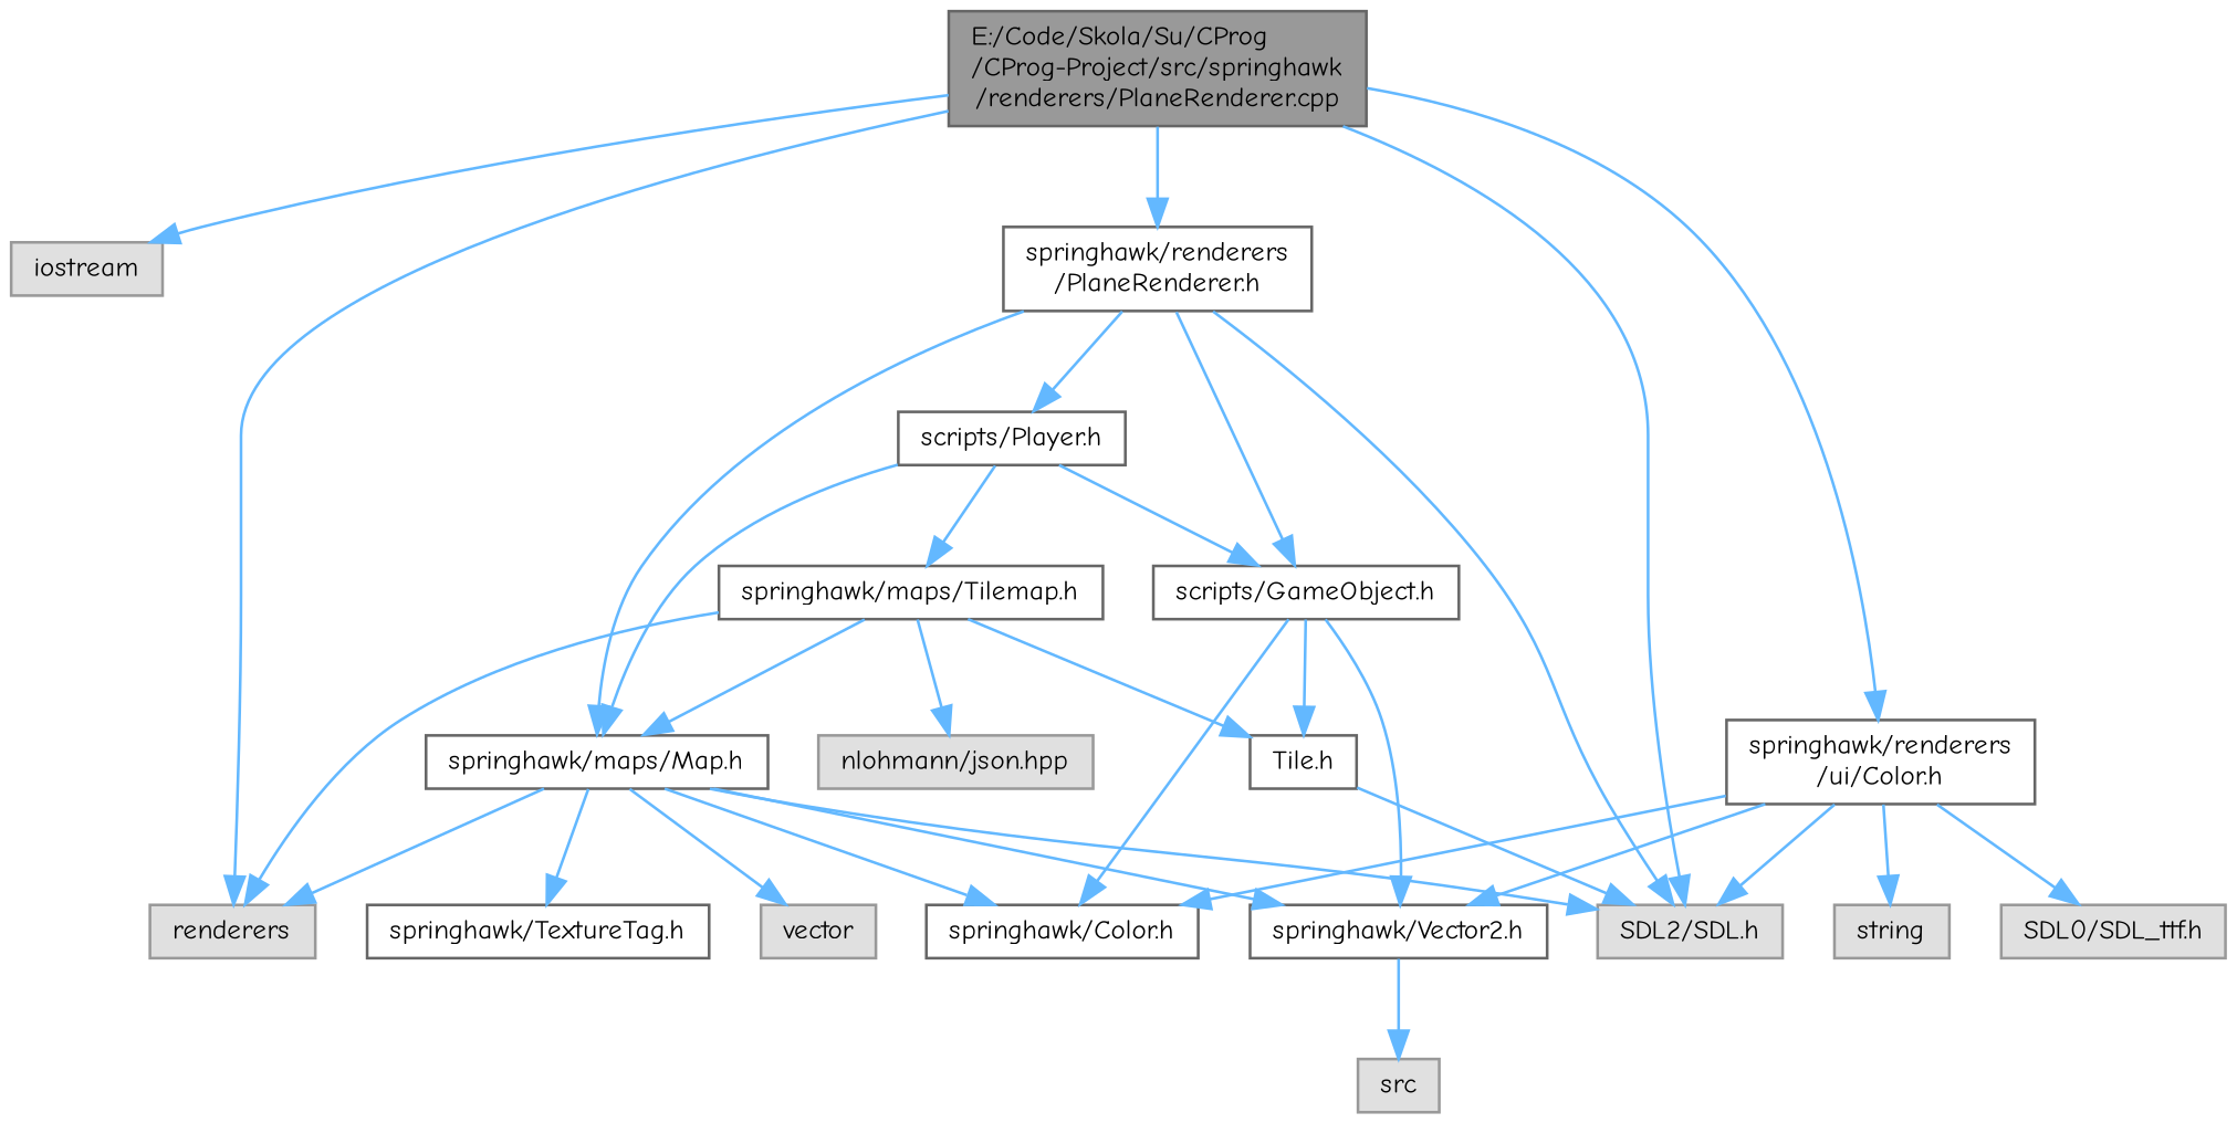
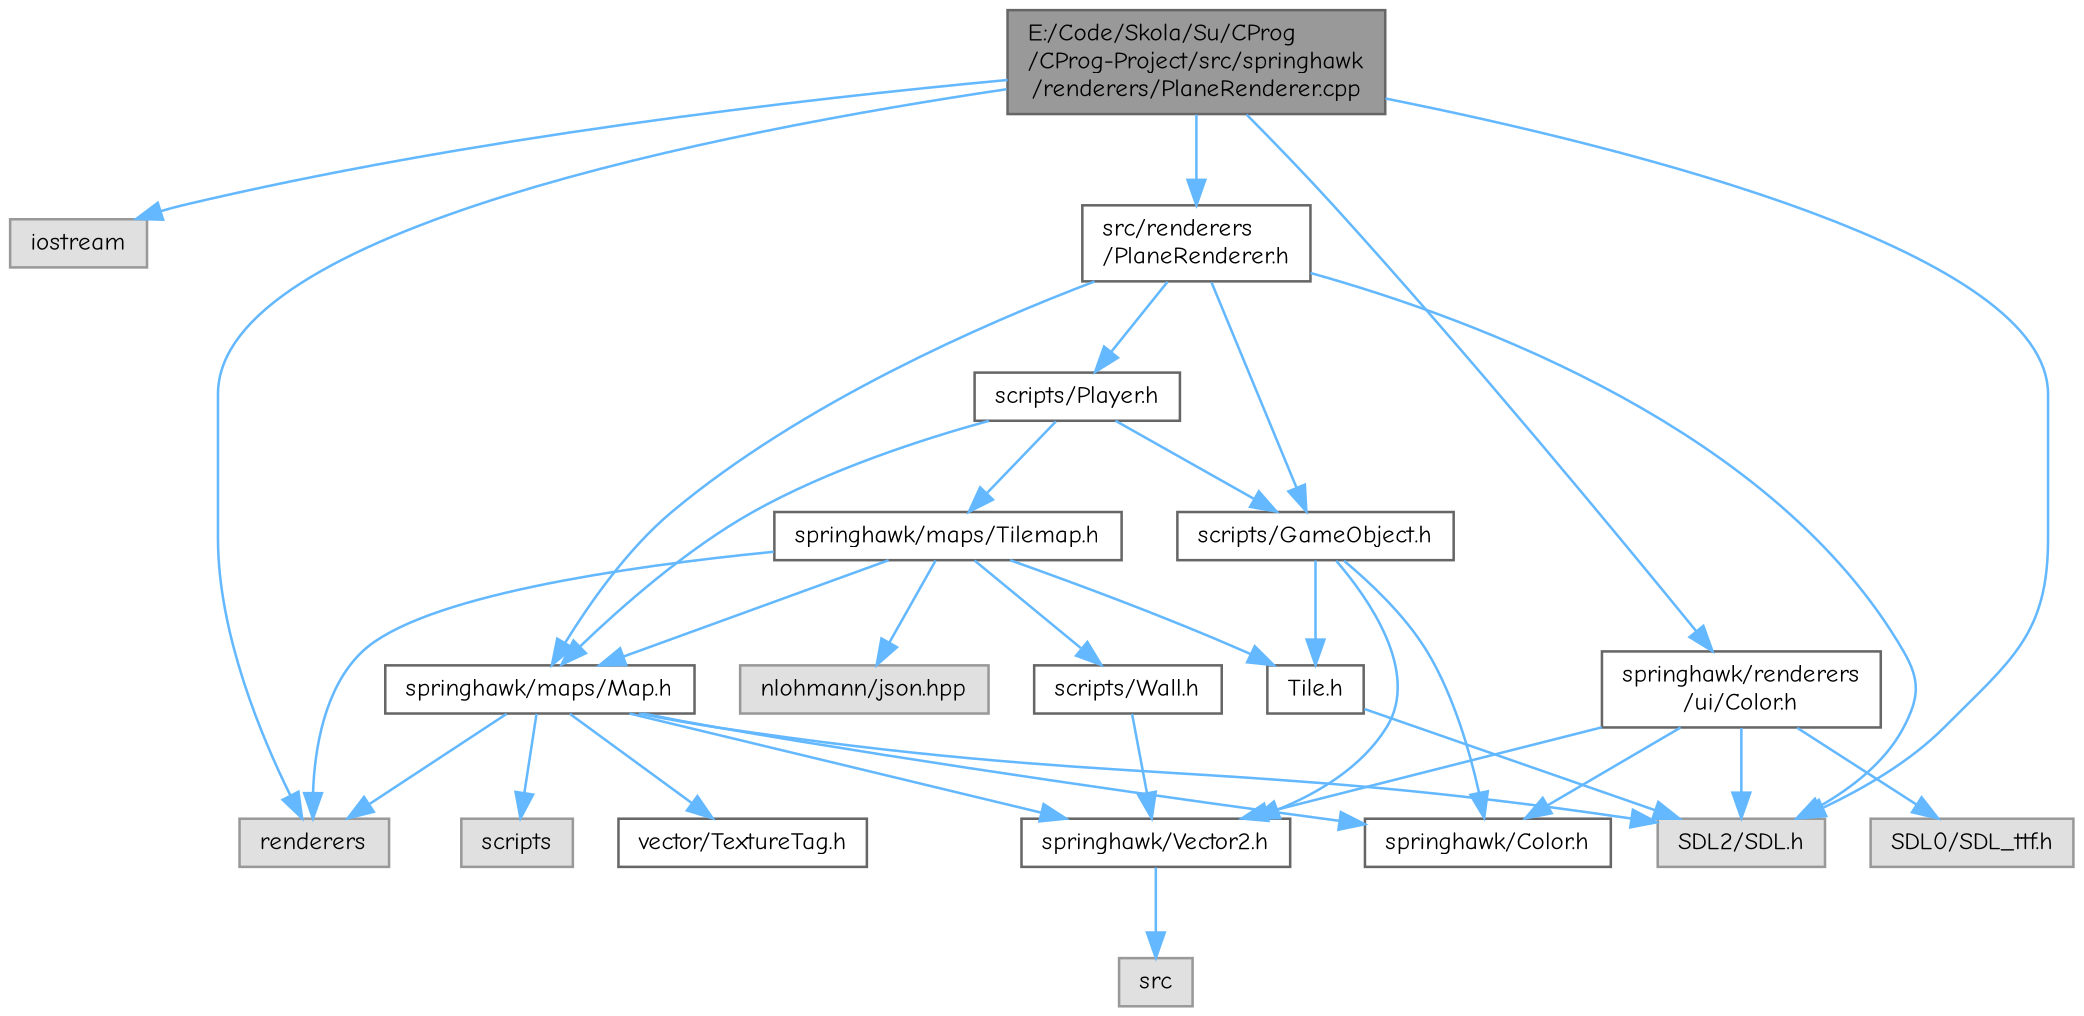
  digraph {
    fontname="Comic Neue"
    node [color=grey40 fillcolor=white fontname="Comic Neue" fontsize=10 shape=box style=filled]
    edge [color=steelblue1 fontname="Comic Neue" fontsize=10 labelfontname=Helvetica labelfontsize=10 style=solid]
    n1 [color=gray40 fillcolor=grey60 fontcolor=black height=0.2 label="E:/Code/Skola/Su/CProg\l/CProg-Project/src/springhawk\l/renderers/PlaneRenderer.cpp" width=0.4]
    n2 [color=grey60 fillcolor="#E0E0E0" height=0.2 label=iostream width=0.4]
    n3 [color=grey60 fillcolor="#E0E0E0" height=0.2 label=renderers width=0.4]
-   n4 [height=0.2 label="springhawk/renderers\l/PlaneRenderer.h" width=0.4]
+   n4 [height=0.2 label="src/renderers\l/PlaneRenderer.h" width=0.4]
    n5 [color=grey60 fillcolor="#E0E0E0" height=0.2 label="SDL2/SDL.h" width=0.4]
    n6 [height=0.2 label="springhawk/renderers\l/ui/Color.h" width=0.4]
    n7 [height=0.2 label="scripts/GameObject.h" width=0.4]
    n8 [height=0.2 label="scripts/Player.h" width=0.4]
    n9 [height=0.2 label="springhawk/maps/Map.h" width=0.4]
    n10 [height=0.2 label="springhawk/Color.h" width=0.4]
    n11 [height=0.2 label="springhawk/Vector2.h" width=0.4]
-   n12 [color=grey60 fillcolor="#E0E0E0" height=0.2 label=string width=0.4]
    n13 [color=grey60 fillcolor="#E0E0E0" height=0.2 label="SDL0/SDL_ttf.h" width=0.4]
-   n14 [color=grey60 fillcolor="#E0E0E0" height=0.2 label=vector width=0.4]
+   n14 [color=grey60 fillcolor="#E0E0E0" height=0.2 label=scripts width=0.4]
    n15 [height=0.2 label="Tile.h" width=0.4]
    n16 [height=0.2 label="springhawk/maps/Tilemap.h" width=0.4]
-   n17 [height=0.2 label="springhawk/TextureTag.h" width=0.4]
+   n17 [height=0.2 label="vector/TextureTag.h" width=0.4]
    n18 [color=grey60 fillcolor="#E0E0E0" height=0.2 label=src width=0.4]
+   n19 [height=0.2 label="scripts/Wall.h" width=0.4]
    n20 [color=grey60 fillcolor="#E0E0E0" height=0.2 label="nlohmann/json.hpp" width=0.4]
    n1 -> n2
    n1 -> n3
    n1 -> n4
    n1 -> n5
    n1 -> n6
    n4 -> n5
    n4 -> n7
    n4 -> n8
    n4 -> n9
    n6 -> n5
    n6 -> n10
    n6 -> n11
-   n6 -> n12
    n6 -> n13
    n7 -> n10
    n7 -> n11
    n7 -> n15
    n8 -> n7
    n8 -> n9
    n8 -> n16
    n9 -> n3
    n9 -> n5
    n9 -> n10
    n9 -> n11
    n9 -> n14
    n9 -> n17
    n11 -> n18
    n15 -> n5
    n16 -> n3
    n16 -> n9
    n16 -> n15
+   n16 -> n19
    n16 -> n20
+   n19 -> n11
  }
